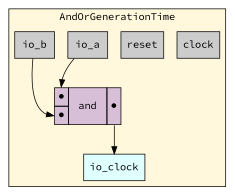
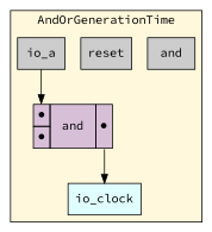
  digraph {
    fontname="Source Code Pro"
    rankdir=TB
    node [fillcolor="#CCCCCC" fontname="Source Code Pro" rank=0 shape=rectangle style=filled]
    edge [fontname="Source Code Pro"]
-   n1 [label=clock]
+   n1 [label=and]
    n2 [label=reset]
    n3 [label=io_a]
    n4 [label=< <TABLE BORDER="0" CELLBORDER="1" CELLSPACING="0" CELLPADDING="4" BGCOLOR="#D8BFD8">   <TR>     <TD PORT="in1">&#x25cf;</TD>     <TD ROWSPAN="2" > and </TD>     <TD ROWSPAN="2" PORT="out">&#x25cf;</TD>   </TR>   <TR>     <TD PORT="in2">&#x25cf;</TD>   </TR> </TABLE>> shape=plaintext fillcolor="" rank="" style=""]
-   n5 [label=io_b]
    n6 [fillcolor="#E0FFFF" label=io_clock rank=1000]
    subgraph cluster_1 {
      bgcolor="#FFF8DC"
      label=AndOrGenerationTime
      n1
      n2
      n3
      n4
-     n5
      n6
    }
    n3 -> n4 [headport=in1]
    n4 -> n6 [tailport=out]
-   n5 -> n4 [headport=in2]
  }
